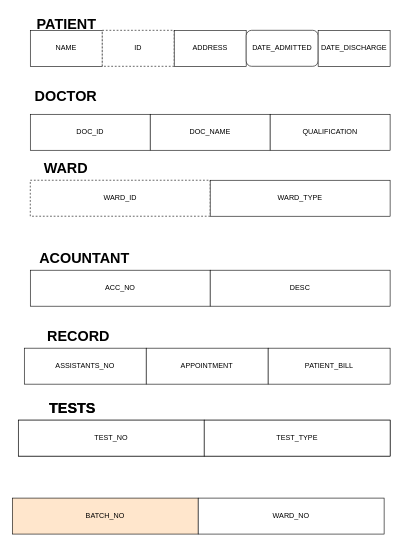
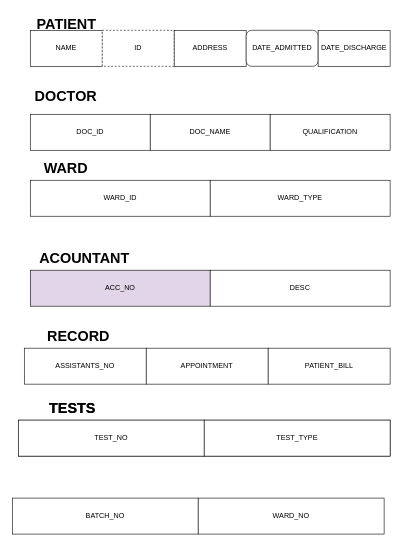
  <mxCell id="0" />
  <mxCell id="1" parent="0" />
  <mxCell id="2" value="TESTS" style="text;strokeColor=none;fillColor=none;html=1;fontSize=24;fontStyle=1;verticalAlign=middle;align=center;" parent="1" vertex="1"><mxGeometry x="30" y="660" width="180" height="40" as="geometry" /></mxCell>
  <mxCell id="3" value="" style="group" parent="1" vertex="1" connectable="0"><mxGeometry x="30" y="700" width="620" height="60" as="geometry" /></mxCell>
  <mxCell id="4" value="TEST_NO" style="rounded=0;whiteSpace=wrap;html=1;container=0;" parent="3" vertex="1"><mxGeometry width="310.0" height="60" as="geometry" /></mxCell>
  <mxCell id="5" value="TEST_TYPE" style="rounded=0;whiteSpace=wrap;html=1;container=0;" parent="3" vertex="1"><mxGeometry x="310" width="310.0" height="60" as="geometry" /></mxCell>
  <mxCell id="6" value="PATIENT" style="text;strokeColor=none;fillColor=none;html=1;fontSize=24;fontStyle=1;verticalAlign=middle;align=center;" parent="1" vertex="1"><mxGeometry x="60" y="20" width="100" height="40" as="geometry" /></mxCell>
  <mxCell id="7" value="DOCTOR" style="text;strokeColor=none;fillColor=none;html=1;fontSize=24;fontStyle=1;verticalAlign=middle;align=center;" parent="1" vertex="1"><mxGeometry x="59" y="140" width="100" height="40" as="geometry" /></mxCell>
  <mxCell id="8" value="WARD" style="text;strokeColor=none;fillColor=none;html=1;fontSize=24;fontStyle=1;verticalAlign=middle;align=center;" parent="1" vertex="1"><mxGeometry x="59" y="260" width="100" height="40" as="geometry" /></mxCell>
  <mxCell id="9" value="ACOUNTANT" style="text;strokeColor=none;fillColor=none;html=1;fontSize=24;fontStyle=1;verticalAlign=middle;align=center;" parent="1" vertex="1"><mxGeometry x="50" y="410" width="180" height="40" as="geometry" /></mxCell>
  <mxCell id="10" value="" style="group" parent="1" vertex="1" connectable="0"><mxGeometry x="50" y="50" width="600" height="60" as="geometry" /></mxCell>
  <mxCell id="11" value="NAME" style="rounded=0;whiteSpace=wrap;html=1;" parent="10" vertex="1"><mxGeometry width="120" height="60" as="geometry" /></mxCell>
  <mxCell id="12" value="ID" style="rounded=0;whiteSpace=wrap;html=1;dashed=1;" parent="10" vertex="1"><mxGeometry x="120" width="120" height="60" as="geometry" /></mxCell>
  <mxCell id="13" value="ADDRESS" style="rounded=0;whiteSpace=wrap;html=1;" parent="10" vertex="1"><mxGeometry x="240" width="120" height="60" as="geometry" /></mxCell>
  <mxCell id="14" value="DATE_ADMITTED" style="whiteSpace=wrap;html=1;rounded=1;" parent="10" vertex="1"><mxGeometry x="360" width="120" height="60" as="geometry" /></mxCell>
  <mxCell id="15" value="DATE_DISCHARGE" style="rounded=0;whiteSpace=wrap;html=1;" parent="10" vertex="1"><mxGeometry x="480" width="120" height="60" as="geometry" /></mxCell>
  <mxCell id="16" value="" style="group" parent="1" vertex="1" connectable="0"><mxGeometry x="50" y="190" width="600" height="60" as="geometry" /></mxCell>
  <mxCell id="17" value="DOC_ID" style="rounded=0;whiteSpace=wrap;html=1;" parent="16" vertex="1"><mxGeometry width="200" height="60" as="geometry" /></mxCell>
  <mxCell id="18" value="DOC_NAME" style="rounded=0;whiteSpace=wrap;html=1;" parent="16" vertex="1"><mxGeometry x="200" width="200" height="60" as="geometry" /></mxCell>
  <mxCell id="19" value="QUALIFICATION" style="rounded=0;whiteSpace=wrap;html=1;" parent="16" vertex="1"><mxGeometry x="400" width="200" height="60" as="geometry" /></mxCell>
  <mxCell id="20" value="" style="group" parent="1" vertex="1" connectable="0"><mxGeometry x="50" y="300" width="600" height="60" as="geometry" /></mxCell>
- <mxCell id="21" value="WARD_ID" style="rounded=0;whiteSpace=wrap;html=1;dashed=1;" parent="20" vertex="1"><mxGeometry width="300" height="60" as="geometry" /></mxCell>
+ <mxCell id="21" value="WARD_ID" style="rounded=0;whiteSpace=wrap;html=1;" parent="20" vertex="1"><mxGeometry width="300" height="60" as="geometry" /></mxCell>
  <mxCell id="22" value="WARD_TYPE" style="rounded=0;whiteSpace=wrap;html=1;" parent="20" vertex="1"><mxGeometry x="300" width="300" height="60" as="geometry" /></mxCell>
  <mxCell id="23" value="" style="group" parent="1" vertex="1" connectable="0"><mxGeometry x="50" y="450" width="600" height="60" as="geometry" /></mxCell>
- <mxCell id="24" value="ACC_NO" style="rounded=0;whiteSpace=wrap;html=1;" parent="23" vertex="1"><mxGeometry width="300" height="60" as="geometry" /></mxCell>
+ <mxCell id="24" value="ACC_NO" style="rounded=0;whiteSpace=wrap;html=1;fillColor=#e1d5e7;" parent="23" vertex="1"><mxGeometry width="300" height="60" as="geometry" /></mxCell>
  <mxCell id="25" value="DESC" style="rounded=0;whiteSpace=wrap;html=1;" parent="23" vertex="1"><mxGeometry x="300" width="300" height="60" as="geometry" /></mxCell>
  <mxCell id="26" value="RECORD" style="text;strokeColor=none;fillColor=none;html=1;fontSize=24;fontStyle=1;verticalAlign=middle;align=center;" parent="1" vertex="1"><mxGeometry x="40" y="540" width="180" height="40" as="geometry" /></mxCell>
  <mxCell id="27" value="" style="group" parent="1" vertex="1" connectable="0"><mxGeometry x="40" y="580" width="610" height="60" as="geometry" /></mxCell>
  <mxCell id="28" value="ASSISTANTS_NO" style="rounded=0;whiteSpace=wrap;html=1;container=0;" parent="27" vertex="1"><mxGeometry width="203.333" height="60" as="geometry" /></mxCell>
  <mxCell id="29" value="APPOINTMENT" style="rounded=0;whiteSpace=wrap;html=1;container=0;" parent="27" vertex="1"><mxGeometry x="203.333" width="203.333" height="60" as="geometry" /></mxCell>
  <mxCell id="30" value="PATIENT_BILL" style="rounded=0;whiteSpace=wrap;html=1;container=0;" parent="27" vertex="1"><mxGeometry x="406.667" width="203.333" height="60" as="geometry" /></mxCell>
  <mxCell id="31" value="TESTS" style="text;strokeColor=none;fillColor=none;html=1;fontSize=24;fontStyle=1;verticalAlign=middle;align=center;" parent="1" vertex="1"><mxGeometry x="30" y="660" width="180" height="40" as="geometry" /></mxCell>
  <mxCell id="32" value="" style="group" parent="1" vertex="1" connectable="0"><mxGeometry x="30" y="700" width="620" height="60" as="geometry" /></mxCell>
  <mxCell id="33" value="TEST_NO" style="rounded=0;whiteSpace=wrap;html=1;container=0;" parent="32" vertex="1"><mxGeometry width="310.0" height="60" as="geometry" /></mxCell>
  <mxCell id="34" value="TEST_TYPE" style="rounded=0;whiteSpace=wrap;html=1;container=0;" parent="32" vertex="1"><mxGeometry x="310" width="310.0" height="60" as="geometry" /></mxCell>
  <mxCell id="35" value="" style="group" parent="1" vertex="1" connectable="0"><mxGeometry x="20" y="830" width="620" height="60" as="geometry" /></mxCell>
- <mxCell id="36" value="BATCH_NO" style="rounded=0;whiteSpace=wrap;html=1;container=0;fillColor=#ffe6cc;" parent="35" vertex="1"><mxGeometry width="310.0" height="60" as="geometry" /></mxCell>
+ <mxCell id="36" value="BATCH_NO" style="rounded=0;whiteSpace=wrap;html=1;container=0;" parent="35" vertex="1"><mxGeometry width="310.0" height="60" as="geometry" /></mxCell>
  <mxCell id="37" value="WARD_NO" style="rounded=0;whiteSpace=wrap;html=1;container=0;" parent="35" vertex="1"><mxGeometry x="310" width="310.0" height="60" as="geometry" /></mxCell>
